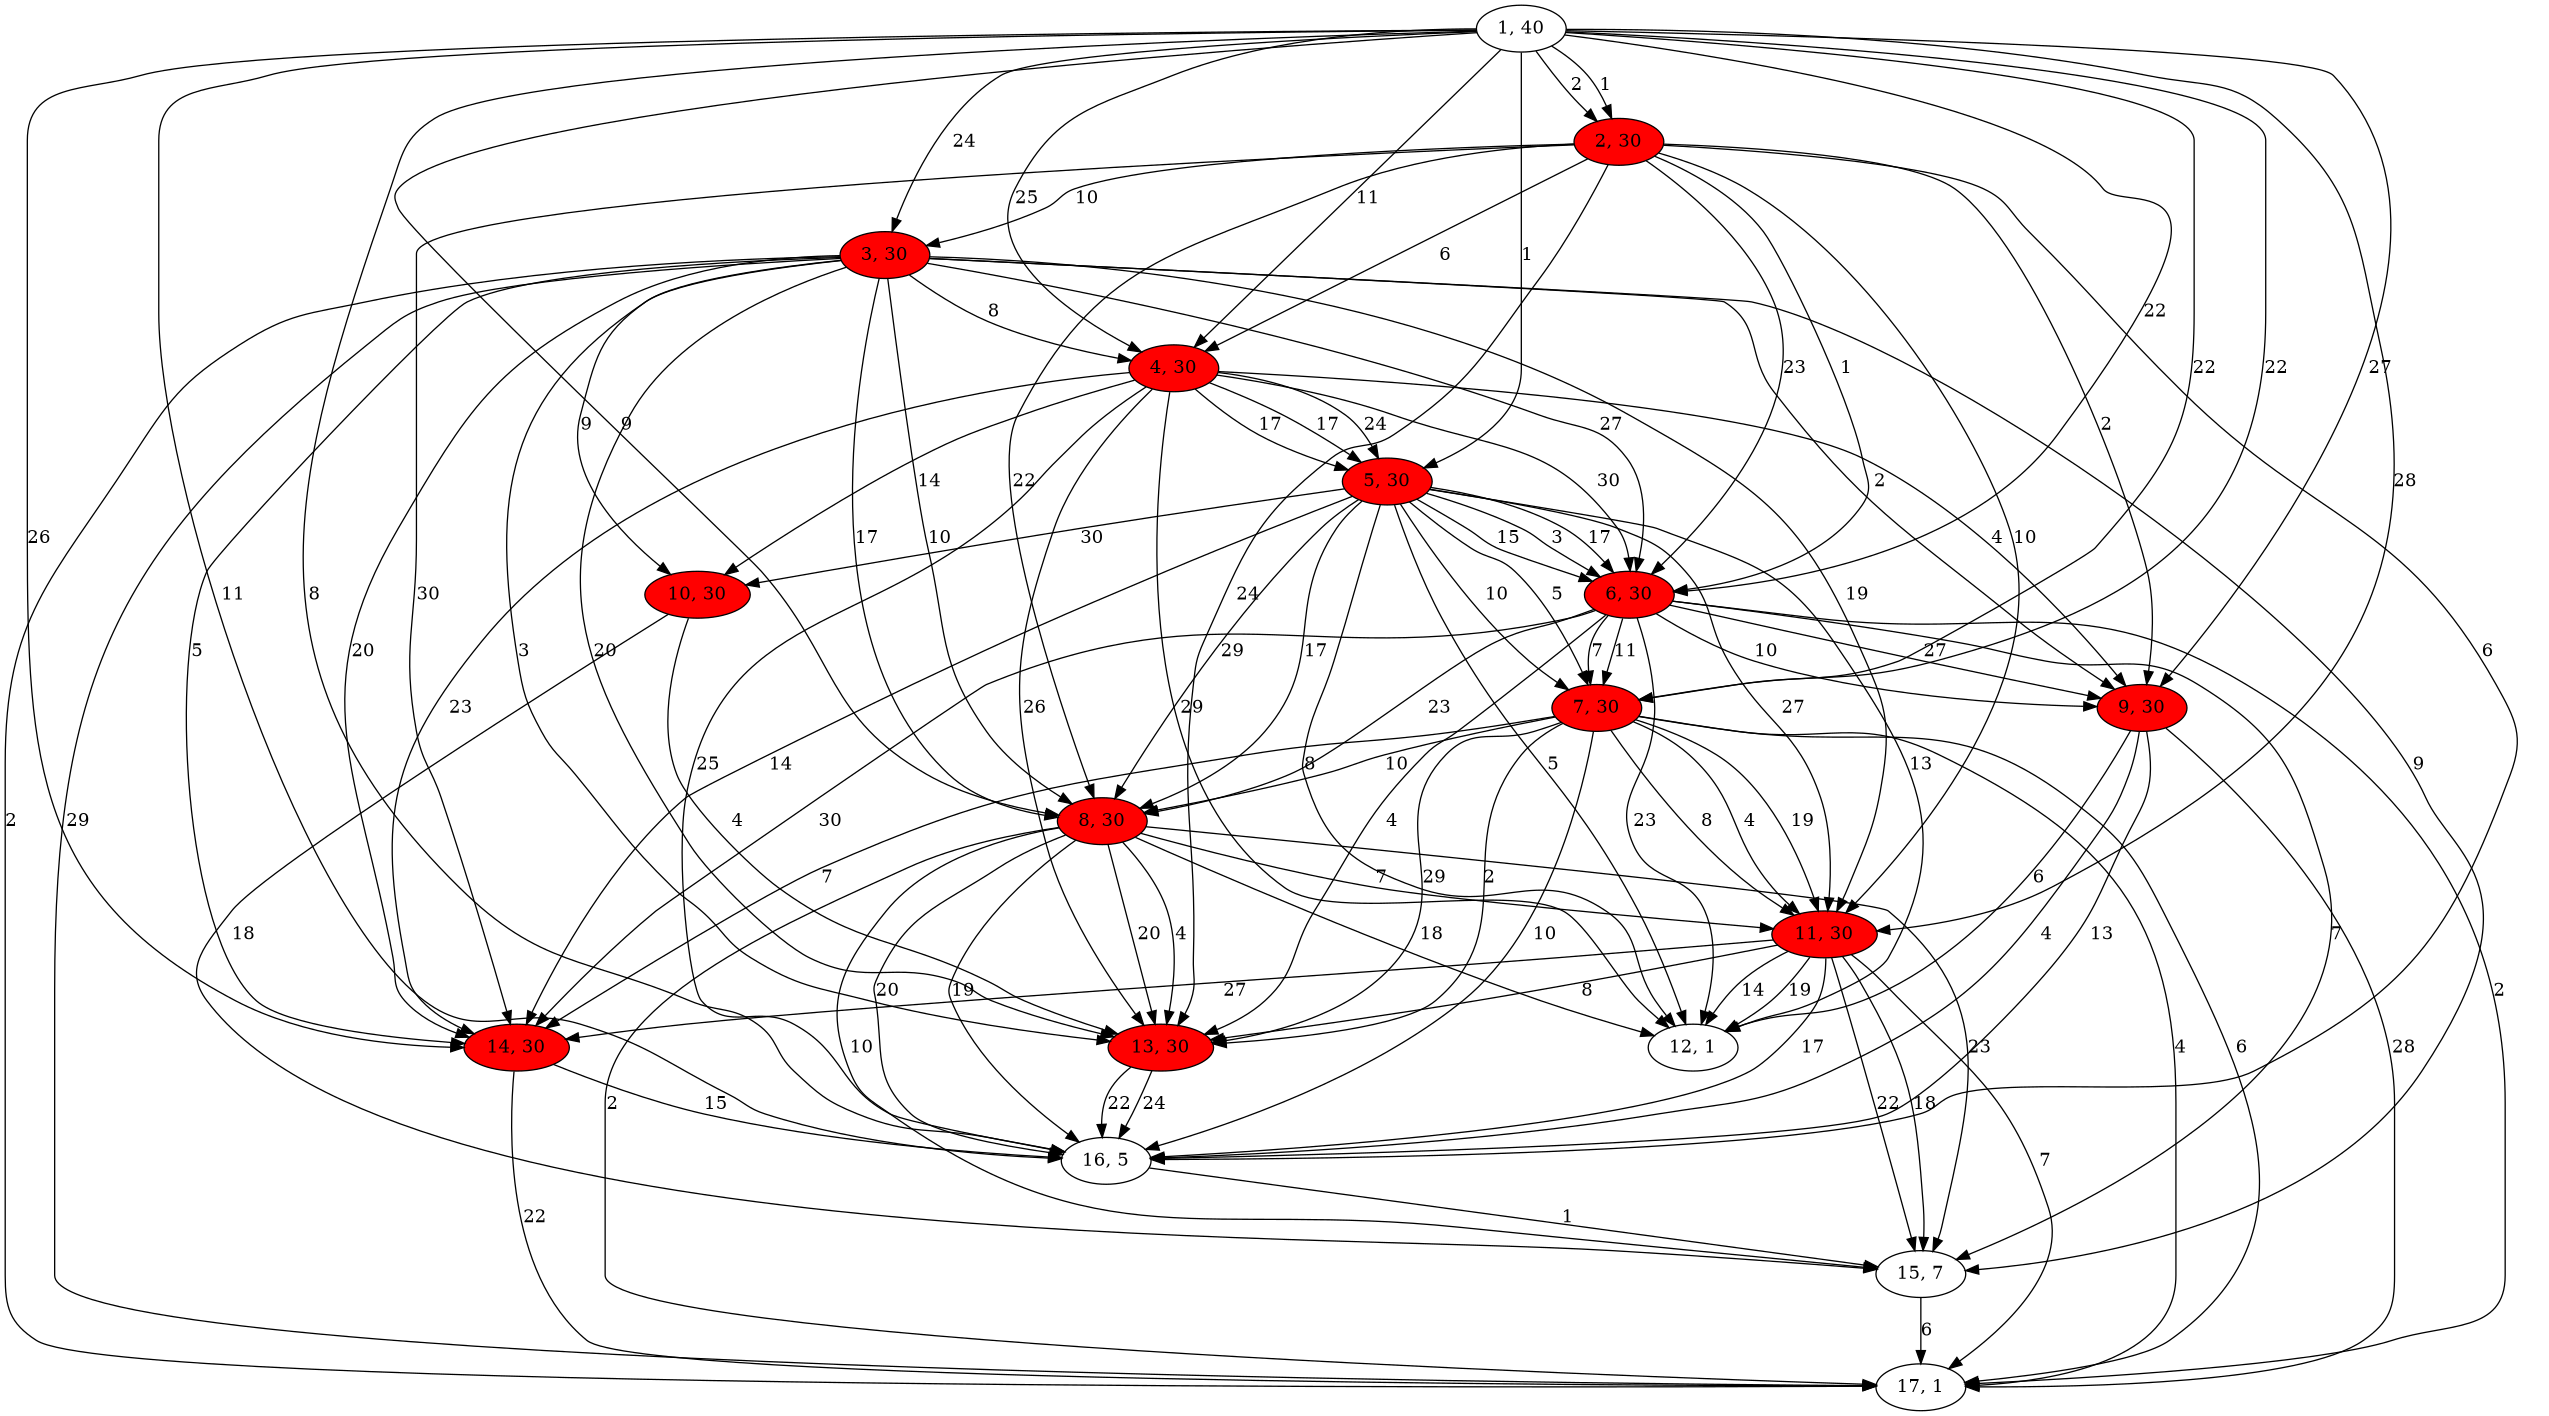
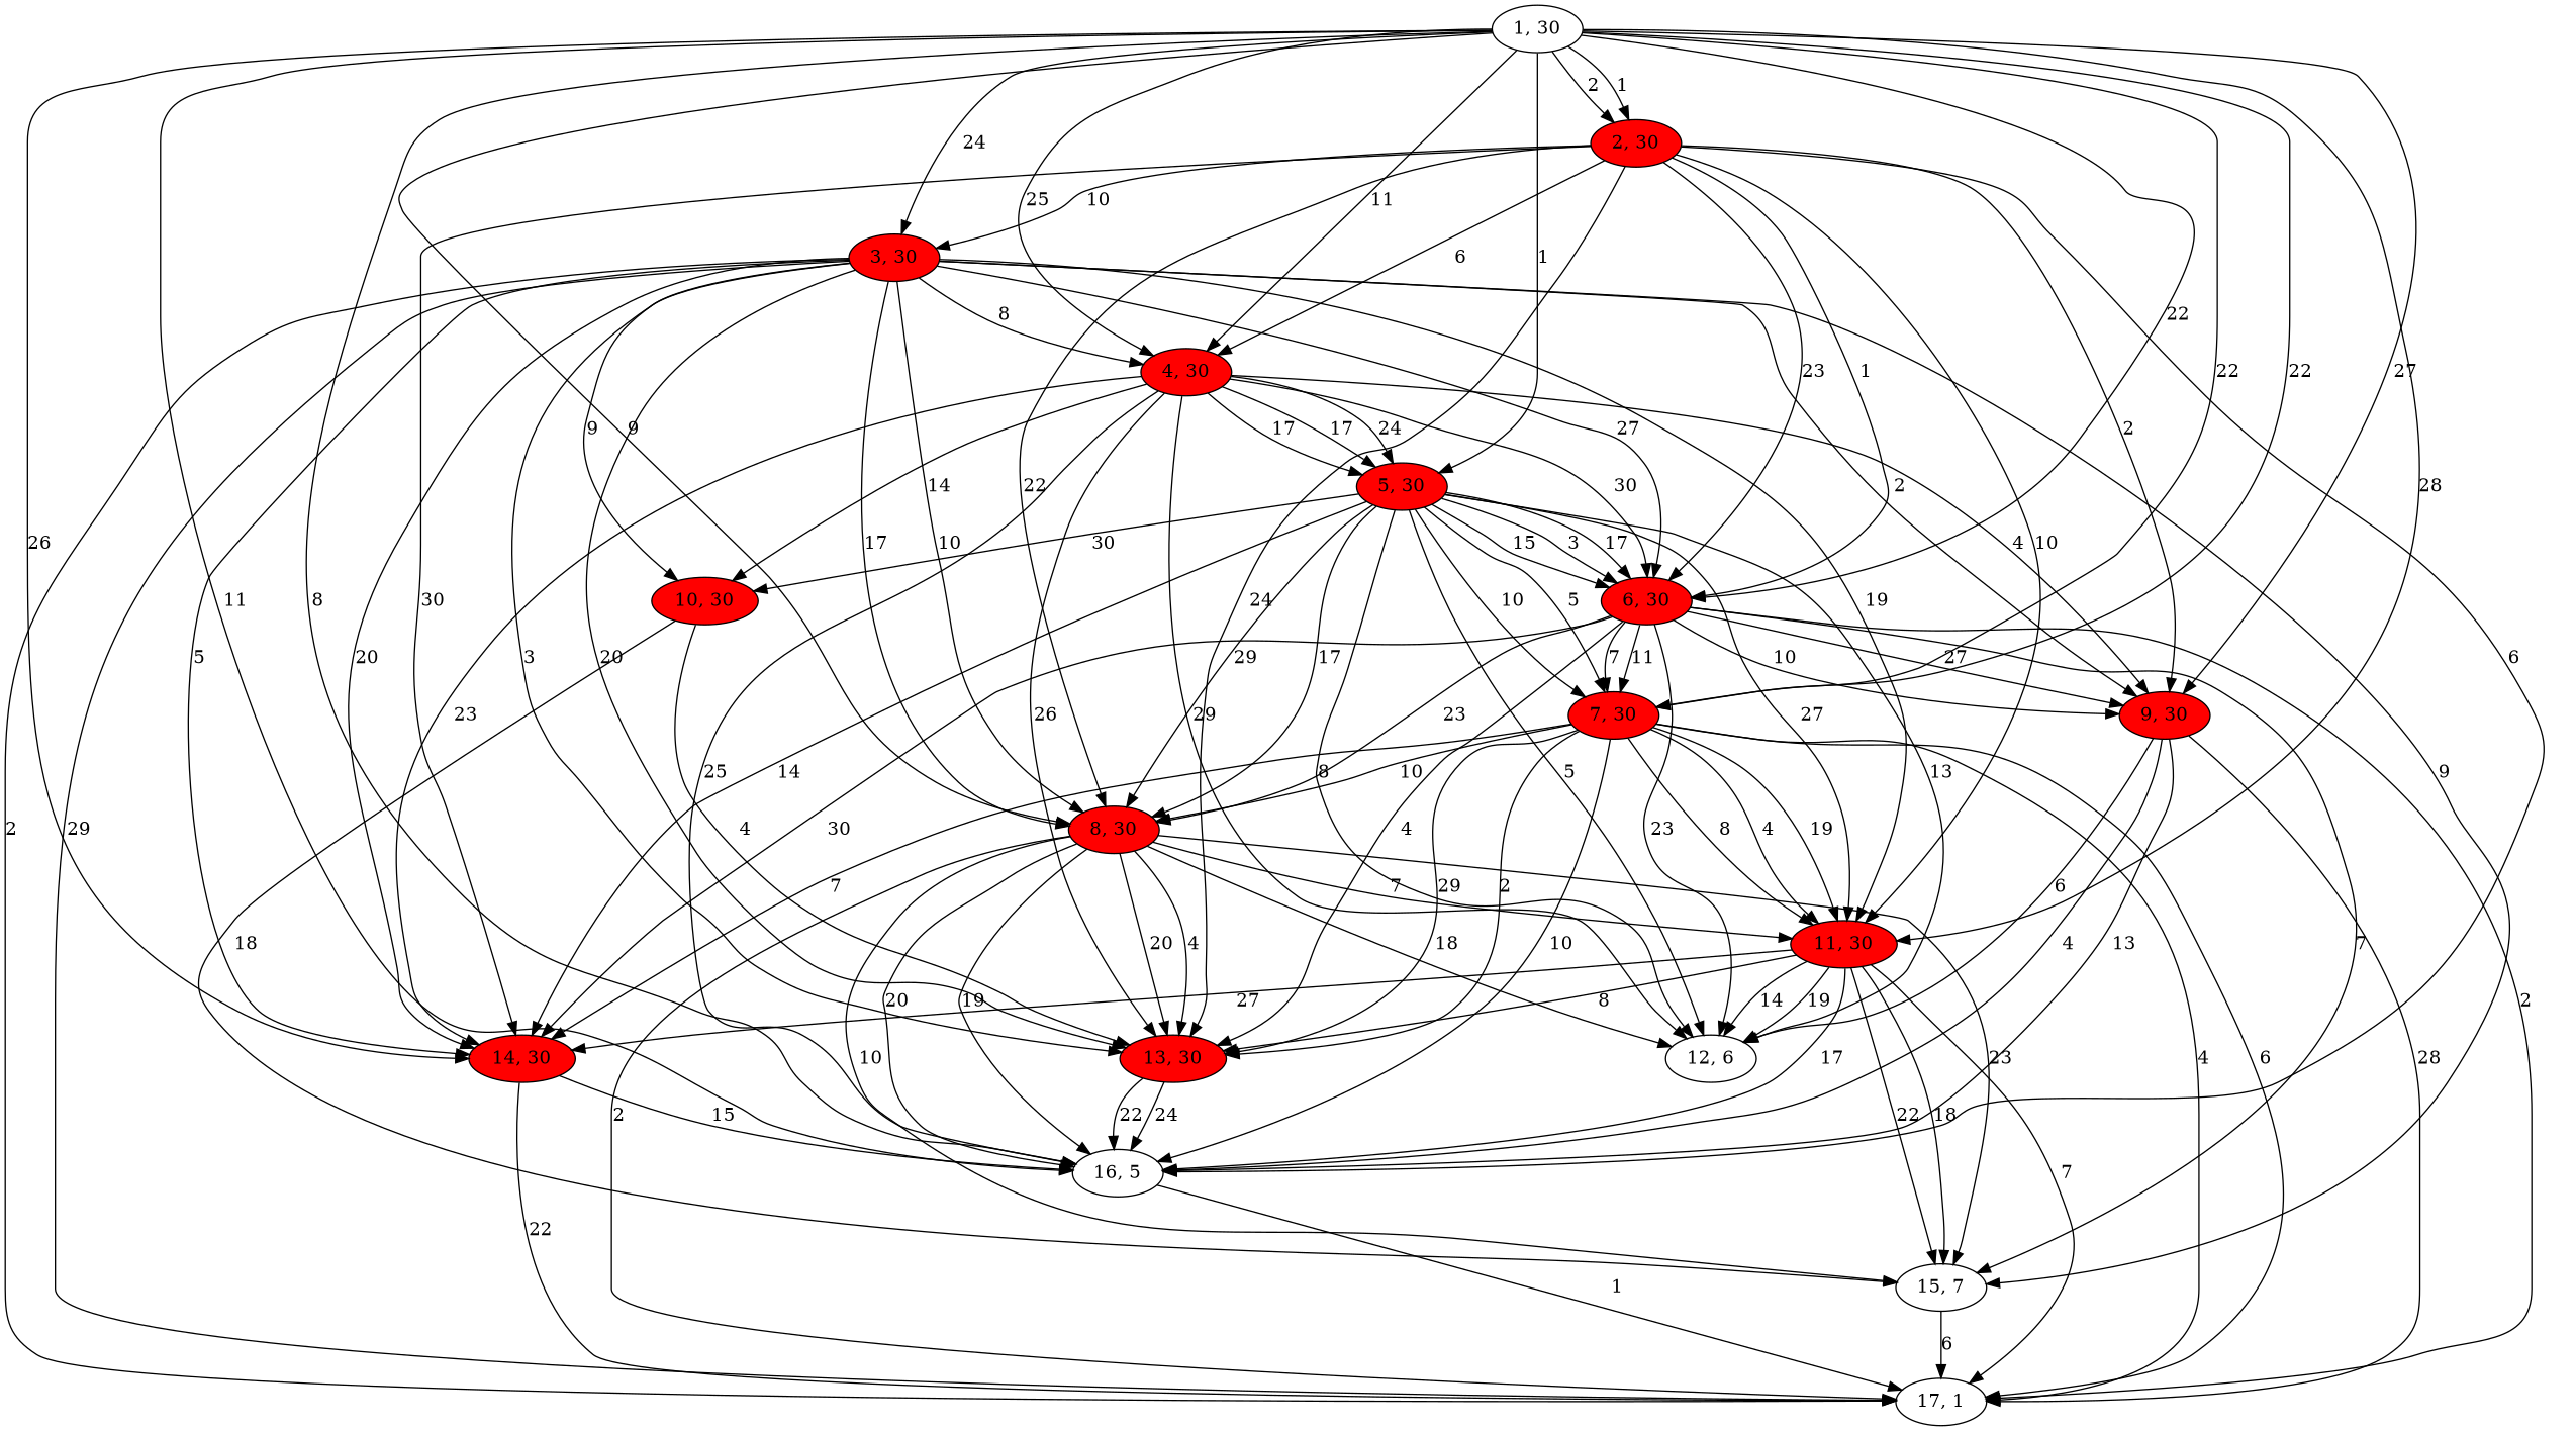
  digraph {
    node [fillcolor=red style=filled]
-   n1 [label="1, 40" fillcolor="" style=""]
+   n1 [label="1, 30" fillcolor="" style=""]
    n2 [label="2, 30"]
    n3 [label="3, 30"]
    n4 [label="4, 30"]
    n5 [label="5, 30"]
    n6 [label="6, 30"]
    n7 [label="7, 30"]
    n8 [label="8, 30"]
    n9 [label="9, 30"]
    n10 [label="11, 30"]
    n11 [label="14, 30"]
    n12 [label="16, 5" fillcolor="" style=""]
    n13 [label="13, 30"]
    n14 [label="17, 1" fillcolor="" style=""]
    n15 [label="10, 30"]
    n16 [label="15, 7" fillcolor="" style=""]
-   n17 [label="12, 1" fillcolor="" style=""]
+   n17 [label="12, 6" fillcolor="" style=""]
    n1 -> n2 [label=1]
    n1 -> n2 [label=2]
    n1 -> n3 [label=24]
    n1 -> n4 [label=25]
    n1 -> n4 [label=11]
    n1 -> n5 [label=1]
    n1 -> n6 [label=22]
    n1 -> n7 [label=22]
    n1 -> n7 [label=22]
    n1 -> n8 [label=9]
    n1 -> n9 [label=27]
    n1 -> n10 [label=28]
    n1 -> n11 [label=26]
    n1 -> n12 [label=11]
    n1 -> n12 [label=8]
    n2 -> n3 [label=10]
    n2 -> n4 [label=6]
    n2 -> n6 [label=23]
    n2 -> n6 [label=1]
    n2 -> n8 [label=22]
    n2 -> n9 [label=2]
    n2 -> n10 [label=10]
    n2 -> n11 [label=30]
    n2 -> n12 [label=6]
    n2 -> n13 [label=24]
    n3 -> n4 [label=8]
    n3 -> n6 [label=27]
    n3 -> n8 [label=17]
    n3 -> n8 [label=10]
    n3 -> n9 [label=2]
    n3 -> n10 [label=19]
    n3 -> n11 [label=5]
    n3 -> n11 [label=20]
    n3 -> n13 [label=3]
    n3 -> n13 [label=20]
    n3 -> n14 [label=2]
    n3 -> n14 [label=29]
    n3 -> n15 [label=9]
    n3 -> n16 [label=9]
    n4 -> n5 [label=17]
    n4 -> n5 [label=17]
    n4 -> n5 [label=24]
    n4 -> n6 [label=30]
    n4 -> n9 [label=4]
    n4 -> n11 [label=23]
    n4 -> n12 [label=25]
    n4 -> n13 [label=26]
    n4 -> n15 [label=14]
    n4 -> n17 [label=29]
    n5 -> n6 [label=15]
    n5 -> n6 [label=3]
    n5 -> n6 [label=17]
    n5 -> n7 [label=10]
    n5 -> n7 [label=5]
    n5 -> n8 [label=17]
    n5 -> n8 [label=29]
    n5 -> n10 [label=27]
    n5 -> n11 [label=14]
    n5 -> n15 [label=30]
    n5 -> n17 [label=8]
    n5 -> n17 [label=5]
    n5 -> n17 [label=13]
    n6 -> n7 [label=7]
    n6 -> n7 [label=11]
    n6 -> n8 [label=23]
    n6 -> n9 [label=10]
    n6 -> n9 [label=27]
    n6 -> n11 [label=30]
    n6 -> n13 [label=4]
    n6 -> n14 [label=2]
    n6 -> n16 [label=7]
    n6 -> n17 [label=23]
    n7 -> n8 [label=10]
    n7 -> n10 [label=4]
    n7 -> n10 [label=19]
    n7 -> n10 [label=8]
    n7 -> n11 [label=7]
    n7 -> n12 [label=10]
    n7 -> n13 [label=2]
    n7 -> n13 [label=29]
    n7 -> n14 [label=4]
    n7 -> n14 [label=6]
    n8 -> n10 [label=7]
    n8 -> n12 [label=20]
    n8 -> n12 [label=19]
    n8 -> n13 [label=20]
    n8 -> n13 [label=4]
    n8 -> n14 [label=2]
    n8 -> n16 [label=10]
    n8 -> n16 [label=23]
    n8 -> n17 [label=18]
    n9 -> n12 [label=4]
    n9 -> n12 [label=13]
    n9 -> n14 [label=28]
    n9 -> n17 [label=6]
    n10 -> n11 [label=27]
    n10 -> n12 [label=17]
    n10 -> n13 [label=8]
    n10 -> n14 [label=7]
    n10 -> n16 [label=22]
    n10 -> n16 [label=18]
    n10 -> n17 [label=19]
    n10 -> n17 [label=14]
    n11 -> n12 [label=15]
    n11 -> n14 [label=22]
-   n12 -> n16 [label=1]
+   n12 -> n14 [label=1]
    n13 -> n12 [label=22]
    n13 -> n12 [label=24]
    n15 -> n13 [label=4]
    n15 -> n16 [label=18]
    n16 -> n14 [label=6]
  }
